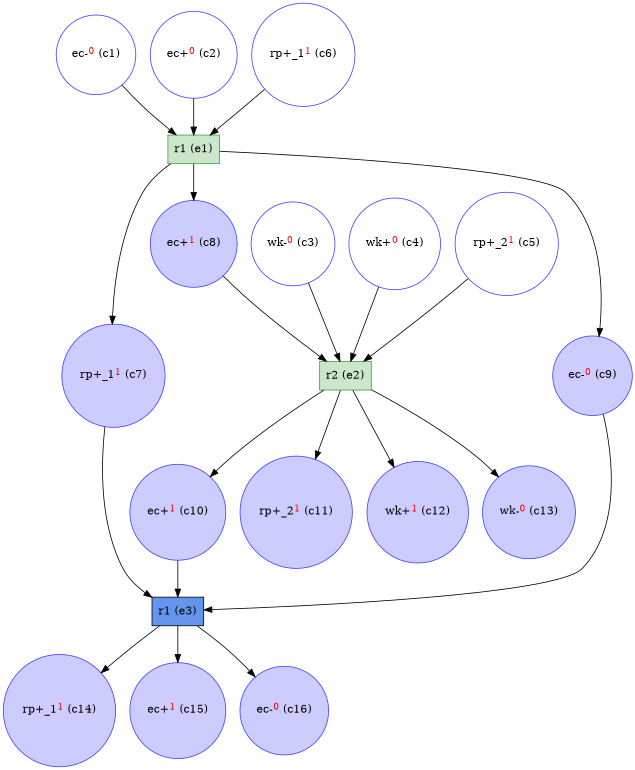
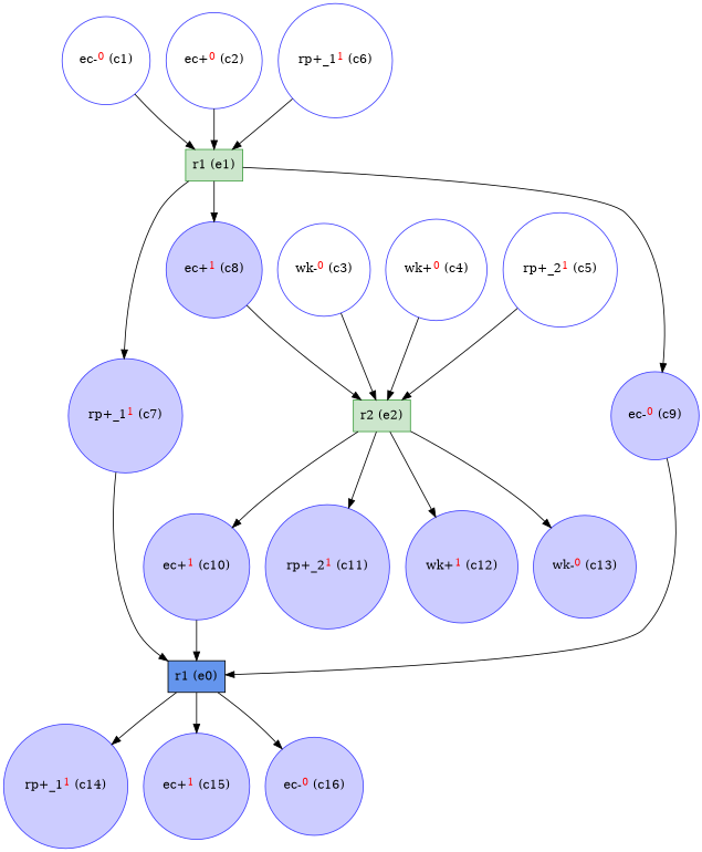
  digraph {
    node [color="#4040ff" fillcolor="#ccccff" shape=circle style=filled]
    n1 [fillcolor=transparent label=<ec-<FONT COLOR="red"><SUP>0</SUP></FONT>&nbsp;(c1)>]
    n2 [color="#409f40" fillcolor="#cce6cc" label="r1 (e1)" shape=box]
    n3 [label=<rp+_1<FONT COLOR="red"><SUP>1</SUP></FONT>&nbsp;(c7)>]
    n4 [label=<ec+<FONT COLOR="red"><SUP>1</SUP></FONT>&nbsp;(c8)>]
    n5 [label=<ec-<FONT COLOR="red"><SUP>0</SUP></FONT>&nbsp;(c9)>]
    n6 [fillcolor=transparent label=<ec+<FONT COLOR="red"><SUP>0</SUP></FONT>&nbsp;(c2)>]
    n7 [fillcolor=transparent label=<wk-<FONT COLOR="red"><SUP>0</SUP></FONT>&nbsp;(c3)>]
    n8 [color="#409f40" fillcolor="#cce6cc" label="r2 (e2)" shape=box]
    n9 [label=<ec+<FONT COLOR="red"><SUP>1</SUP></FONT>&nbsp;(c10)>]
    n10 [label=<rp+_2<FONT COLOR="red"><SUP>1</SUP></FONT>&nbsp;(c11)>]
    n11 [label=<wk+<FONT COLOR="red"><SUP>1</SUP></FONT>&nbsp;(c12)>]
    n12 [label=<wk-<FONT COLOR="red"><SUP>0</SUP></FONT>&nbsp;(c13)>]
    n13 [fillcolor=transparent label=<wk+<FONT COLOR="red"><SUP>0</SUP></FONT>&nbsp;(c4)>]
    n14 [fillcolor=transparent label=<rp+_2<FONT COLOR="red"><SUP>1</SUP></FONT>&nbsp;(c5)>]
    n15 [fillcolor=transparent label=<rp+_1<FONT COLOR="red"><SUP>1</SUP></FONT>&nbsp;(c6)>]
-   n16 [color=black fillcolor=cornflowerblue label="r1 (e3)" shape=box]
+   n16 [color=black fillcolor=cornflowerblue label="r1 (e0)" shape=box]
    n17 [label=<rp+_1<FONT COLOR="red"><SUP>1</SUP></FONT>&nbsp;(c14)>]
    n18 [label=<ec+<FONT COLOR="red"><SUP>1</SUP></FONT>&nbsp;(c15)>]
    n19 [label=<ec-<FONT COLOR="red"><SUP>0</SUP></FONT>&nbsp;(c16)>]
    n1 -> n2
    n2 -> n3
    n2 -> n4
    n2 -> n5
    n3 -> n16
    n4 -> n8
    n5 -> n16
    n6 -> n2
    n7 -> n8
    n8 -> n9
    n8 -> n10
    n8 -> n11
    n8 -> n12
    n9 -> n16
    n13 -> n8
    n14 -> n8
    n15 -> n2
    n16 -> n17
    n16 -> n18
    n16 -> n19
  }
